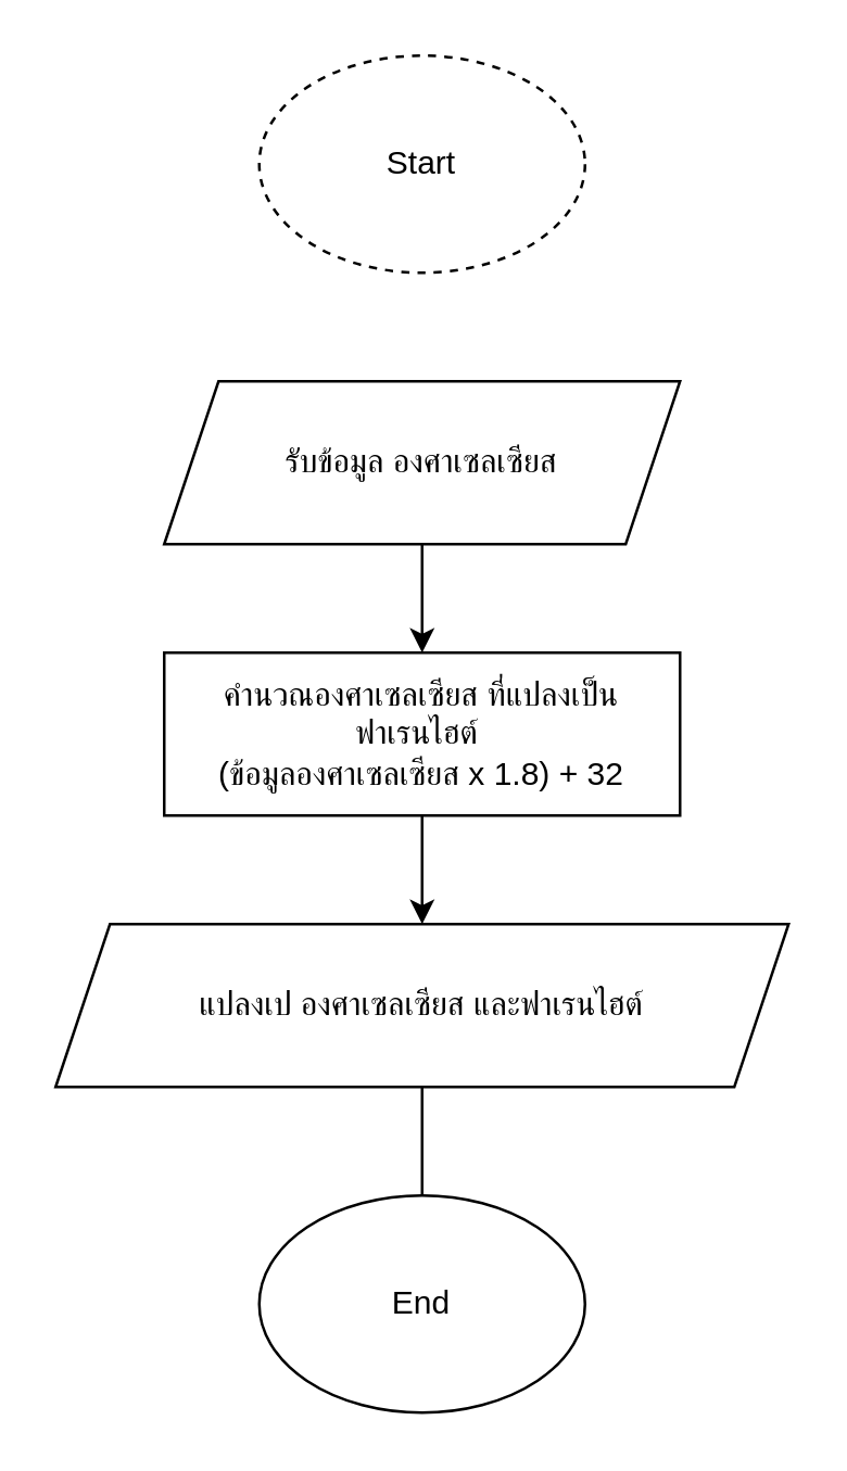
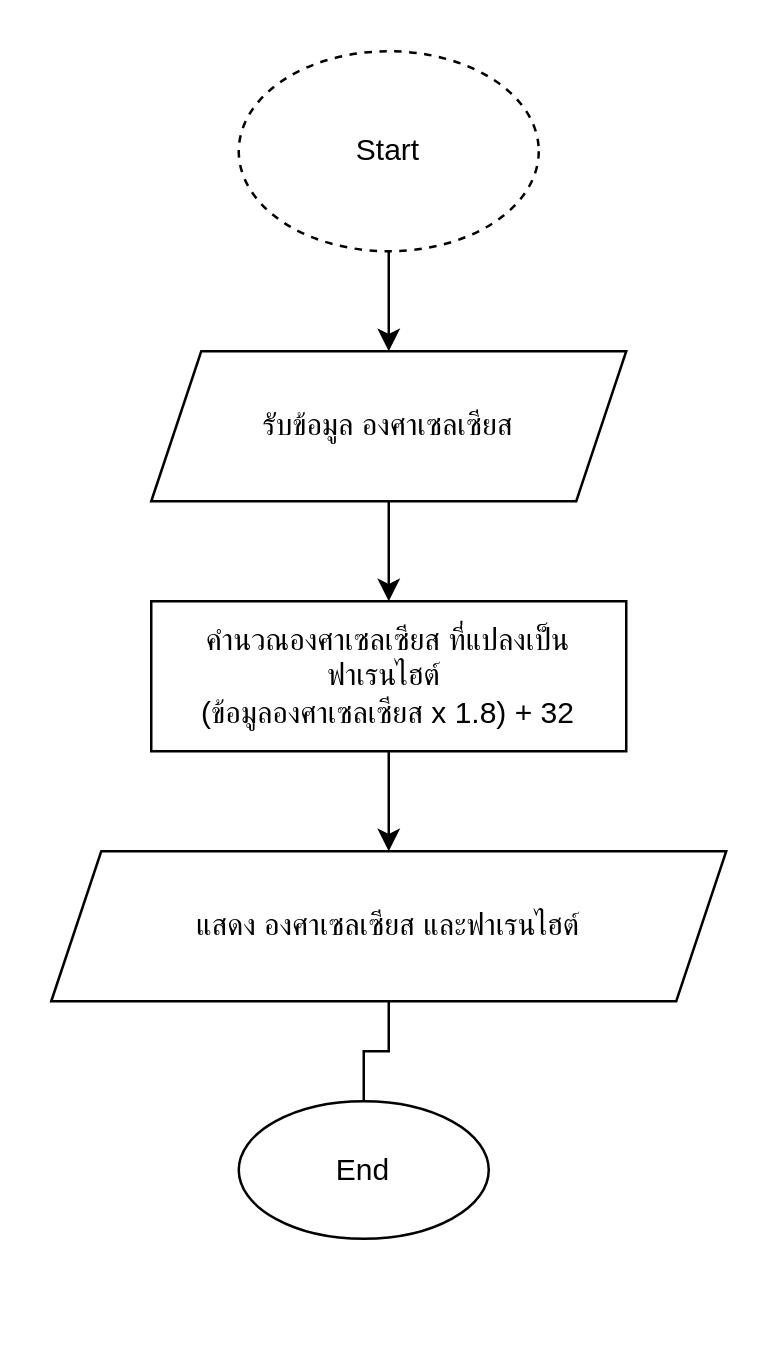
  <mxCell id="0" />
  <mxCell id="1" parent="0" />
+ <mxCell id="2" value="" style="edgeStyle=orthogonalEdgeStyle;rounded=0;orthogonalLoop=1;jettySize=auto;html=1;" edge="1" parent="1" source="3" target="5"><mxGeometry relative="1" as="geometry" /></mxCell>
  <mxCell id="3" value="Start" style="ellipse;whiteSpace=wrap;html=1;dashed=1;" vertex="1" parent="1"><mxGeometry x="95" y="20" width="120" height="80" as="geometry" /></mxCell>
  <mxCell id="4" value="" style="edgeStyle=orthogonalEdgeStyle;rounded=0;orthogonalLoop=1;jettySize=auto;html=1;" edge="1" parent="1" source="5"><mxGeometry relative="1" as="geometry"><mxPoint x="155" y="240" as="targetPoint" /></mxGeometry></mxCell>
  <mxCell id="5" value="รับข้อมูล&amp;nbsp;องศาเซลเซียส" style="shape=parallelogram;perimeter=parallelogramPerimeter;whiteSpace=wrap;html=1;fixedSize=1;" vertex="1" parent="1"><mxGeometry x="60" y="140" width="190" height="60" as="geometry" /></mxCell>
  <mxCell id="6" value="" style="edgeStyle=orthogonalEdgeStyle;rounded=0;orthogonalLoop=1;jettySize=auto;html=1;" edge="1" parent="1" source="7"><mxGeometry relative="1" as="geometry"><mxPoint x="155" y="340" as="targetPoint" /></mxGeometry></mxCell>
  <mxCell id="7" value="คำนวณองศาเซลเซียส ที่แปลงเป็นฟาเรนไฮต์&amp;nbsp;&lt;div&gt;(ข้อมูลองศาเซลเซียส x 1.8) + 32&lt;/div&gt;" style="rounded=0;whiteSpace=wrap;html=1;" vertex="1" parent="1"><mxGeometry x="60" y="240" width="190" height="60" as="geometry" /></mxCell>
  <mxCell id="8" value="" style="edgeStyle=orthogonalEdgeStyle;rounded=0;orthogonalLoop=1;jettySize=auto;html=1;endArrow=none;" edge="1" parent="1" source="9" target="10"><mxGeometry relative="1" as="geometry" /></mxCell>
- <mxCell id="9" value="แปลงเป&amp;nbsp;องศาเซลเซียส และฟาเรนไฮต์" style="shape=parallelogram;perimeter=parallelogramPerimeter;whiteSpace=wrap;html=1;fixedSize=1;" vertex="1" parent="1"><mxGeometry x="20" y="340" width="270" height="60" as="geometry" /></mxCell>
- <mxCell id="10" value="End" style="ellipse;whiteSpace=wrap;html=1;" vertex="1" parent="1"><mxGeometry x="95" y="440" width="120" height="80" as="geometry" /></mxCell>
+ <mxCell id="9" value="แสดง&amp;nbsp;องศาเซลเซียส และฟาเรนไฮต์" style="shape=parallelogram;perimeter=parallelogramPerimeter;whiteSpace=wrap;html=1;fixedSize=1;" vertex="1" parent="1"><mxGeometry x="20" y="340" width="270" height="60" as="geometry" /></mxCell>
+ <mxCell id="10" value="End" style="ellipse;whiteSpace=wrap;html=1;" vertex="1" parent="1"><mxGeometry x="95" y="440" width="100" height="55" as="geometry" /></mxCell>
